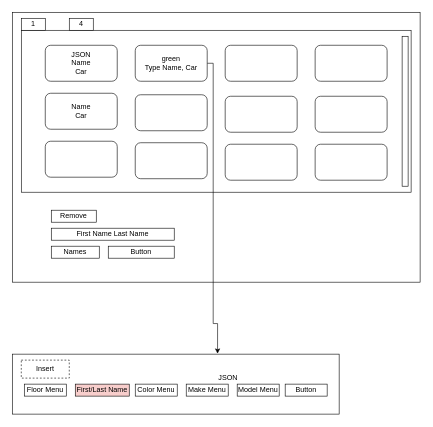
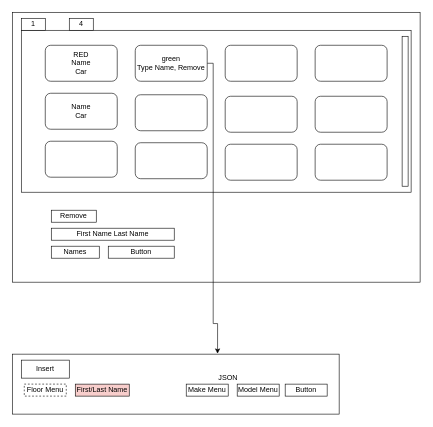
  <mxCell id="0" />
  <mxCell id="1" parent="0" />
  <mxCell id="2" value="" style="rounded=0;whiteSpace=wrap;html=1;" vertex="1" parent="1"><mxGeometry x="20" y="20" width="680" height="450" as="geometry" /></mxCell>
  <mxCell id="3" value="" style="group" vertex="1" connectable="0" parent="1"><mxGeometry x="85" y="350" width="205" height="80" as="geometry" /></mxCell>
  <mxCell id="4" value="Remove" style="rounded=0;whiteSpace=wrap;html=1;" vertex="1" parent="3"><mxGeometry width="75" height="20" as="geometry" /></mxCell>
  <mxCell id="5" value="Names" style="rounded=0;whiteSpace=wrap;html=1;" vertex="1" parent="3"><mxGeometry y="60" width="80" height="20" as="geometry" /></mxCell>
  <mxCell id="6" value="Button" style="rounded=0;whiteSpace=wrap;html=1;" vertex="1" parent="3"><mxGeometry x="95" y="60" width="110" height="20" as="geometry" /></mxCell>
  <mxCell id="7" value="First Name Last Name" style="rounded=0;whiteSpace=wrap;html=1;" vertex="1" parent="3"><mxGeometry y="30" width="205" height="20" as="geometry" /></mxCell>
  <mxCell id="8" value="" style="rounded=0;whiteSpace=wrap;html=1;" vertex="1" parent="1"><mxGeometry x="35" y="50" width="650" height="270" as="geometry" /></mxCell>
  <mxCell id="9" value="" style="rounded=0;whiteSpace=wrap;html=1;" vertex="1" parent="1"><mxGeometry x="670" y="60" width="10" height="250" as="geometry" /></mxCell>
  <mxCell id="10" style="edgeStyle=orthogonalEdgeStyle;rounded=0;orthogonalLoop=1;jettySize=auto;html=1;entryX=0.628;entryY=-0.008;entryDx=0;entryDy=0;entryPerimeter=0;" edge="1" parent="1" source="11" target="26"><mxGeometry relative="1" as="geometry"><mxPoint x="365" y="530" as="targetPoint" /><Array as="points"><mxPoint x="355" y="105" /><mxPoint x="355" y="539" /><mxPoint x="362" y="539" /></Array></mxGeometry></mxCell>
- <mxCell id="11" value="green&lt;br&gt;Type Name, Car" style="rounded=1;whiteSpace=wrap;html=1;" vertex="1" parent="1"><mxGeometry x="225" y="75" width="120" height="60" as="geometry" /></mxCell>
+ <mxCell id="11" value="green&lt;br&gt;Type Name, Remove" style="rounded=1;whiteSpace=wrap;html=1;" vertex="1" parent="1"><mxGeometry x="225" y="75" width="120" height="60" as="geometry" /></mxCell>
  <mxCell id="12" value="" style="rounded=1;whiteSpace=wrap;html=1;" vertex="1" parent="1"><mxGeometry x="525" y="75" width="120" height="60" as="geometry" /></mxCell>
  <mxCell id="13" value="" style="rounded=1;whiteSpace=wrap;html=1;" vertex="1" parent="1"><mxGeometry x="525" y="160" width="120" height="60" as="geometry" /></mxCell>
  <mxCell id="14" value="" style="rounded=1;whiteSpace=wrap;html=1;" vertex="1" parent="1"><mxGeometry x="525" y="240" width="120" height="60" as="geometry" /></mxCell>
- <mxCell id="15" value="JSON&lt;br&gt;Name&lt;br&gt;Car" style="rounded=1;whiteSpace=wrap;html=1;" vertex="1" parent="1"><mxGeometry x="75" y="75" width="120" height="60" as="geometry" /></mxCell>
+ <mxCell id="15" value="RED&lt;br&gt;Name&lt;br&gt;Car" style="rounded=1;whiteSpace=wrap;html=1;" vertex="1" parent="1"><mxGeometry x="75" y="75" width="120" height="60" as="geometry" /></mxCell>
  <mxCell id="16" value="Name&lt;br&gt;Car" style="rounded=1;whiteSpace=wrap;html=1;" vertex="1" parent="1"><mxGeometry x="75" y="155" width="120" height="60" as="geometry" /></mxCell>
  <mxCell id="17" value="" style="rounded=1;whiteSpace=wrap;html=1;" vertex="1" parent="1"><mxGeometry x="75" y="235" width="120" height="60" as="geometry" /></mxCell>
  <mxCell id="18" value="" style="rounded=1;whiteSpace=wrap;html=1;" vertex="1" parent="1"><mxGeometry x="225" y="237.5" width="120" height="60" as="geometry" /></mxCell>
  <mxCell id="19" value="" style="rounded=1;whiteSpace=wrap;html=1;" vertex="1" parent="1"><mxGeometry x="225" y="157.5" width="120" height="60" as="geometry" /></mxCell>
  <mxCell id="20" value="" style="rounded=1;whiteSpace=wrap;html=1;" vertex="1" parent="1"><mxGeometry x="375" y="75" width="120" height="60" as="geometry" /></mxCell>
  <mxCell id="21" value="" style="rounded=1;whiteSpace=wrap;html=1;" vertex="1" parent="1"><mxGeometry x="375" y="160" width="120" height="60" as="geometry" /></mxCell>
  <mxCell id="22" value="" style="rounded=1;whiteSpace=wrap;html=1;" vertex="1" parent="1"><mxGeometry x="375" y="240" width="120" height="60" as="geometry" /></mxCell>
  <mxCell id="23" value="1" style="rounded=0;whiteSpace=wrap;html=1;" vertex="1" parent="1"><mxGeometry x="35" y="30" width="40" height="20" as="geometry" /></mxCell>
  <mxCell id="24" value="4" style="rounded=0;whiteSpace=wrap;html=1;" vertex="1" parent="1"><mxGeometry x="115" y="30" width="40" height="20" as="geometry" /></mxCell>
  <mxCell id="25" value="" style="group" vertex="1" connectable="0" parent="1"><mxGeometry x="20" y="590" width="545" height="100" as="geometry" /></mxCell>
  <mxCell id="26" value="" style="rounded=0;whiteSpace=wrap;html=1;" vertex="1" parent="25"><mxGeometry width="545" height="100" as="geometry" /></mxCell>
  <mxCell id="27" value="" style="group" vertex="1" connectable="0" parent="25"><mxGeometry x="15" y="10" width="510" height="60" as="geometry" /></mxCell>
  <mxCell id="28" value="" style="group" vertex="1" connectable="0" parent="27"><mxGeometry width="510" height="60" as="geometry" /></mxCell>
- <mxCell id="29" value="Insert" style="rounded=0;whiteSpace=wrap;html=1;dashed=1;" vertex="1" parent="28"><mxGeometry width="80" height="30" as="geometry" /></mxCell>
- <mxCell id="30" value="Floor Menu" style="rounded=0;whiteSpace=wrap;html=1;" vertex="1" parent="28"><mxGeometry x="5" y="40" width="70" height="20" as="geometry" /></mxCell>
+ <mxCell id="29" value="Insert" style="rounded=0;whiteSpace=wrap;html=1;" vertex="1" parent="28"><mxGeometry width="80" height="30" as="geometry" /></mxCell>
+ <mxCell id="30" value="Floor Menu" style="rounded=0;whiteSpace=wrap;html=1;dashed=1;" vertex="1" parent="28"><mxGeometry x="5" y="40" width="70" height="20" as="geometry" /></mxCell>
  <mxCell id="31" value="Button" style="rounded=0;whiteSpace=wrap;html=1;" vertex="1" parent="28"><mxGeometry x="440" y="40" width="70" height="20" as="geometry" /></mxCell>
  <mxCell id="32" value="First/Last Name" style="rounded=0;whiteSpace=wrap;html=1;fillColor=#f8cecc;" vertex="1" parent="28"><mxGeometry x="90" y="40" width="90" height="20" as="geometry" /></mxCell>
  <mxCell id="33" value="Make Menu" style="rounded=0;whiteSpace=wrap;html=1;" vertex="1" parent="28"><mxGeometry x="275" y="40" width="70" height="20" as="geometry" /></mxCell>
- <mxCell id="34" value="Color Menu" style="rounded=0;whiteSpace=wrap;html=1;" vertex="1" parent="28"><mxGeometry x="190" y="40" width="70" height="20" as="geometry" /></mxCell>
  <mxCell id="35" value="Model Menu" style="rounded=0;whiteSpace=wrap;html=1;" vertex="1" parent="28"><mxGeometry x="360" y="40" width="70" height="20" as="geometry" /></mxCell>
  <mxCell id="36" value="JSON" style="text;html=1;strokeColor=none;fillColor=none;align=center;verticalAlign=middle;whiteSpace=wrap;rounded=0;" vertex="1" parent="27"><mxGeometry x="315" y="15" width="60" height="30" as="geometry" /></mxCell>
